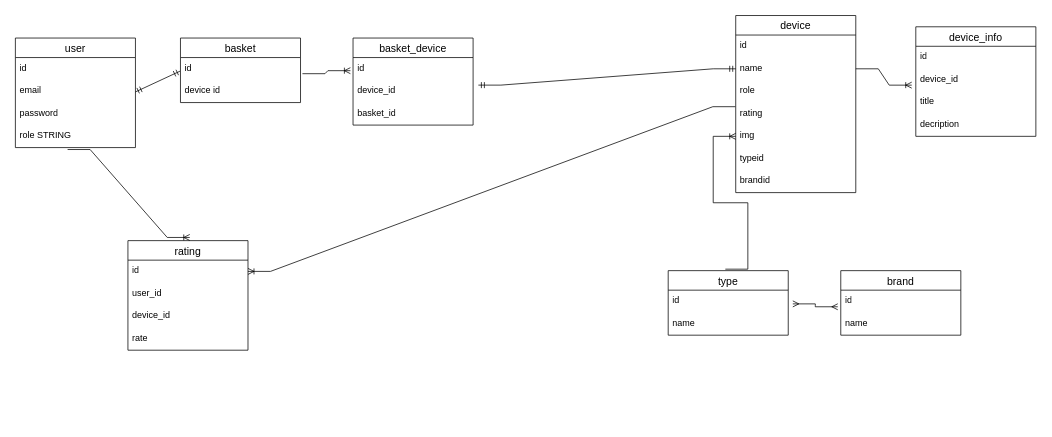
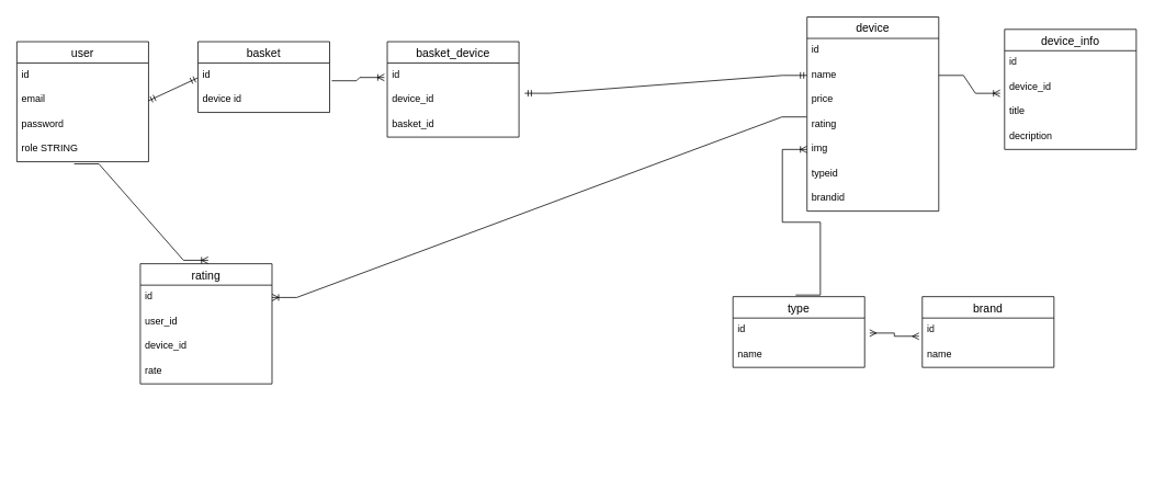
  <mxCell id="0" />
  <mxCell id="1" parent="0" />
  <mxCell id="2" value="user" style="swimlane;fontStyle=0;childLayout=stackLayout;horizontal=1;startSize=26;horizontalStack=0;resizeParent=1;resizeParentMax=0;resizeLast=0;collapsible=1;marginBottom=0;align=center;fontSize=14;" vertex="1" parent="1"><mxGeometry x="20" y="50" width="160" height="146" as="geometry" /></mxCell>
  <mxCell id="3" value="id&lt;span style=&quot;white-space: pre;&quot;&gt;&#09;&lt;/span&gt;" style="text;strokeColor=none;fillColor=none;spacingLeft=4;spacingRight=4;overflow=hidden;rotatable=0;points=[[0,0.5],[1,0.5]];portConstraint=eastwest;fontSize=12;whiteSpace=wrap;html=1;" vertex="1" parent="2"><mxGeometry y="26" width="160" height="30" as="geometry" /></mxCell>
  <mxCell id="4" value="email" style="text;strokeColor=none;fillColor=none;spacingLeft=4;spacingRight=4;overflow=hidden;rotatable=0;points=[[0,0.5],[1,0.5]];portConstraint=eastwest;fontSize=12;whiteSpace=wrap;html=1;" vertex="1" parent="2"><mxGeometry y="56" width="160" height="30" as="geometry" /></mxCell>
  <mxCell id="5" value="password" style="text;strokeColor=none;fillColor=none;spacingLeft=4;spacingRight=4;overflow=hidden;rotatable=0;points=[[0,0.5],[1,0.5]];portConstraint=eastwest;fontSize=12;whiteSpace=wrap;html=1;" vertex="1" parent="2"><mxGeometry y="86" width="160" height="30" as="geometry" /></mxCell>
  <mxCell id="6" value="role STRING" style="text;strokeColor=none;fillColor=none;spacingLeft=4;spacingRight=4;overflow=hidden;rotatable=0;points=[[0,0.5],[1,0.5]];portConstraint=eastwest;fontSize=12;whiteSpace=wrap;html=1;" vertex="1" parent="2"><mxGeometry y="116" width="160" height="30" as="geometry" /></mxCell>
  <mxCell id="7" value="basket" style="swimlane;fontStyle=0;childLayout=stackLayout;horizontal=1;startSize=26;horizontalStack=0;resizeParent=1;resizeParentMax=0;resizeLast=0;collapsible=1;marginBottom=0;align=center;fontSize=14;" vertex="1" parent="1"><mxGeometry x="240" y="50" width="160" height="86" as="geometry" /></mxCell>
  <mxCell id="8" value="id" style="text;strokeColor=none;fillColor=none;spacingLeft=4;spacingRight=4;overflow=hidden;rotatable=0;points=[[0,0.5],[1,0.5]];portConstraint=eastwest;fontSize=12;whiteSpace=wrap;html=1;" vertex="1" parent="7"><mxGeometry y="26" width="160" height="30" as="geometry" /></mxCell>
  <mxCell id="9" value="device id" style="text;strokeColor=none;fillColor=none;spacingLeft=4;spacingRight=4;overflow=hidden;rotatable=0;points=[[0,0.5],[1,0.5]];portConstraint=eastwest;fontSize=12;whiteSpace=wrap;html=1;" vertex="1" parent="7"><mxGeometry y="56" width="160" height="30" as="geometry" /></mxCell>
  <mxCell id="10" value="basket_device" style="swimlane;fontStyle=0;childLayout=stackLayout;horizontal=1;startSize=26;horizontalStack=0;resizeParent=1;resizeParentMax=0;resizeLast=0;collapsible=1;marginBottom=0;align=center;fontSize=14;" vertex="1" parent="1"><mxGeometry x="470" y="50" width="160" height="116" as="geometry" /></mxCell>
  <mxCell id="11" value="id&lt;span style=&quot;white-space: pre;&quot;&gt;&#09;&lt;/span&gt;" style="text;strokeColor=none;fillColor=none;spacingLeft=4;spacingRight=4;overflow=hidden;rotatable=0;points=[[0,0.5],[1,0.5]];portConstraint=eastwest;fontSize=12;whiteSpace=wrap;html=1;" vertex="1" parent="10"><mxGeometry y="26" width="160" height="30" as="geometry" /></mxCell>
  <mxCell id="12" value="device_id" style="text;strokeColor=none;fillColor=none;spacingLeft=4;spacingRight=4;overflow=hidden;rotatable=0;points=[[0,0.5],[1,0.5]];portConstraint=eastwest;fontSize=12;whiteSpace=wrap;html=1;" vertex="1" parent="10"><mxGeometry y="56" width="160" height="30" as="geometry" /></mxCell>
  <mxCell id="13" value="basket_id" style="text;strokeColor=none;fillColor=none;spacingLeft=4;spacingRight=4;overflow=hidden;rotatable=0;points=[[0,0.5],[1,0.5]];portConstraint=eastwest;fontSize=12;whiteSpace=wrap;html=1;" vertex="1" parent="10"><mxGeometry y="86" width="160" height="30" as="geometry" /></mxCell>
  <mxCell id="14" value="device" style="swimlane;fontStyle=0;childLayout=stackLayout;horizontal=1;startSize=26;horizontalStack=0;resizeParent=1;resizeParentMax=0;resizeLast=0;collapsible=1;marginBottom=0;align=center;fontSize=14;" vertex="1" parent="1"><mxGeometry x="980" y="20" width="160" height="236" as="geometry" /></mxCell>
  <mxCell id="15" value="id" style="text;strokeColor=none;fillColor=none;spacingLeft=4;spacingRight=4;overflow=hidden;rotatable=0;points=[[0,0.5],[1,0.5]];portConstraint=eastwest;fontSize=12;whiteSpace=wrap;html=1;" vertex="1" parent="14"><mxGeometry y="26" width="160" height="30" as="geometry" /></mxCell>
  <mxCell id="16" value="name" style="text;strokeColor=none;fillColor=none;spacingLeft=4;spacingRight=4;overflow=hidden;rotatable=0;points=[[0,0.5],[1,0.5]];portConstraint=eastwest;fontSize=12;whiteSpace=wrap;html=1;" vertex="1" parent="14"><mxGeometry y="56" width="160" height="30" as="geometry" /></mxCell>
- <mxCell id="17" value="role" style="text;strokeColor=none;fillColor=none;spacingLeft=4;spacingRight=4;overflow=hidden;rotatable=0;points=[[0,0.5],[1,0.5]];portConstraint=eastwest;fontSize=12;whiteSpace=wrap;html=1;" vertex="1" parent="14"><mxGeometry y="86" width="160" height="30" as="geometry" /></mxCell>
+ <mxCell id="17" value="price" style="text;strokeColor=none;fillColor=none;spacingLeft=4;spacingRight=4;overflow=hidden;rotatable=0;points=[[0,0.5],[1,0.5]];portConstraint=eastwest;fontSize=12;whiteSpace=wrap;html=1;" vertex="1" parent="14"><mxGeometry y="86" width="160" height="30" as="geometry" /></mxCell>
  <mxCell id="18" value="rating" style="text;strokeColor=none;fillColor=none;spacingLeft=4;spacingRight=4;overflow=hidden;rotatable=0;points=[[0,0.5],[1,0.5]];portConstraint=eastwest;fontSize=12;whiteSpace=wrap;html=1;" vertex="1" parent="14"><mxGeometry y="116" width="160" height="30" as="geometry" /></mxCell>
  <mxCell id="19" value="img" style="text;strokeColor=none;fillColor=none;spacingLeft=4;spacingRight=4;overflow=hidden;rotatable=0;points=[[0,0.5],[1,0.5]];portConstraint=eastwest;fontSize=12;whiteSpace=wrap;html=1;" vertex="1" parent="14"><mxGeometry y="146" width="160" height="30" as="geometry" /></mxCell>
  <mxCell id="20" value="typeid" style="text;strokeColor=none;fillColor=none;spacingLeft=4;spacingRight=4;overflow=hidden;rotatable=0;points=[[0,0.5],[1,0.5]];portConstraint=eastwest;fontSize=12;whiteSpace=wrap;html=1;" vertex="1" parent="14"><mxGeometry y="176" width="160" height="30" as="geometry" /></mxCell>
  <mxCell id="21" value="brandid" style="text;strokeColor=none;fillColor=none;spacingLeft=4;spacingRight=4;overflow=hidden;rotatable=0;points=[[0,0.5],[1,0.5]];portConstraint=eastwest;fontSize=12;whiteSpace=wrap;html=1;" vertex="1" parent="14"><mxGeometry y="206" width="160" height="30" as="geometry" /></mxCell>
  <mxCell id="22" value="device_info" style="swimlane;fontStyle=0;childLayout=stackLayout;horizontal=1;startSize=26;horizontalStack=0;resizeParent=1;resizeParentMax=0;resizeLast=0;collapsible=1;marginBottom=0;align=center;fontSize=14;" vertex="1" parent="1"><mxGeometry x="1220" y="35" width="160" height="146" as="geometry" /></mxCell>
  <mxCell id="23" value="id" style="text;strokeColor=none;fillColor=none;spacingLeft=4;spacingRight=4;overflow=hidden;rotatable=0;points=[[0,0.5],[1,0.5]];portConstraint=eastwest;fontSize=12;whiteSpace=wrap;html=1;" vertex="1" parent="22"><mxGeometry y="26" width="160" height="30" as="geometry" /></mxCell>
  <mxCell id="24" value="device_id" style="text;strokeColor=none;fillColor=none;spacingLeft=4;spacingRight=4;overflow=hidden;rotatable=0;points=[[0,0.5],[1,0.5]];portConstraint=eastwest;fontSize=12;whiteSpace=wrap;html=1;" vertex="1" parent="22"><mxGeometry y="56" width="160" height="30" as="geometry" /></mxCell>
  <mxCell id="25" value="title" style="text;strokeColor=none;fillColor=none;spacingLeft=4;spacingRight=4;overflow=hidden;rotatable=0;points=[[0,0.5],[1,0.5]];portConstraint=eastwest;fontSize=12;whiteSpace=wrap;html=1;" vertex="1" parent="22"><mxGeometry y="86" width="160" height="30" as="geometry" /></mxCell>
  <mxCell id="26" value="decription" style="text;strokeColor=none;fillColor=none;spacingLeft=4;spacingRight=4;overflow=hidden;rotatable=0;points=[[0,0.5],[1,0.5]];portConstraint=eastwest;fontSize=12;whiteSpace=wrap;html=1;" vertex="1" parent="22"><mxGeometry y="116" width="160" height="30" as="geometry" /></mxCell>
  <mxCell id="27" value="type" style="swimlane;fontStyle=0;childLayout=stackLayout;horizontal=1;startSize=26;horizontalStack=0;resizeParent=1;resizeParentMax=0;resizeLast=0;collapsible=1;marginBottom=0;align=center;fontSize=14;" vertex="1" parent="1"><mxGeometry x="890" y="360" width="160" height="86" as="geometry" /></mxCell>
  <mxCell id="28" value="id" style="text;strokeColor=none;fillColor=none;spacingLeft=4;spacingRight=4;overflow=hidden;rotatable=0;points=[[0,0.5],[1,0.5]];portConstraint=eastwest;fontSize=12;whiteSpace=wrap;html=1;" vertex="1" parent="27"><mxGeometry y="26" width="160" height="30" as="geometry" /></mxCell>
  <mxCell id="29" value="name" style="text;strokeColor=none;fillColor=none;spacingLeft=4;spacingRight=4;overflow=hidden;rotatable=0;points=[[0,0.5],[1,0.5]];portConstraint=eastwest;fontSize=12;whiteSpace=wrap;html=1;" vertex="1" parent="27"><mxGeometry y="56" width="160" height="30" as="geometry" /></mxCell>
  <mxCell id="30" value="brand" style="swimlane;fontStyle=0;childLayout=stackLayout;horizontal=1;startSize=26;horizontalStack=0;resizeParent=1;resizeParentMax=0;resizeLast=0;collapsible=1;marginBottom=0;align=center;fontSize=14;" vertex="1" parent="1"><mxGeometry x="1120" y="360" width="160" height="86" as="geometry" /></mxCell>
  <mxCell id="31" value="id" style="text;strokeColor=none;fillColor=none;spacingLeft=4;spacingRight=4;overflow=hidden;rotatable=0;points=[[0,0.5],[1,0.5]];portConstraint=eastwest;fontSize=12;whiteSpace=wrap;html=1;" vertex="1" parent="30"><mxGeometry y="26" width="160" height="30" as="geometry" /></mxCell>
  <mxCell id="32" value="name" style="text;strokeColor=none;fillColor=none;spacingLeft=4;spacingRight=4;overflow=hidden;rotatable=0;points=[[0,0.5],[1,0.5]];portConstraint=eastwest;fontSize=12;whiteSpace=wrap;html=1;" vertex="1" parent="30"><mxGeometry y="56" width="160" height="30" as="geometry" /></mxCell>
  <mxCell id="33" value="rating" style="swimlane;fontStyle=0;childLayout=stackLayout;horizontal=1;startSize=26;horizontalStack=0;resizeParent=1;resizeParentMax=0;resizeLast=0;collapsible=1;marginBottom=0;align=center;fontSize=14;" vertex="1" parent="1"><mxGeometry x="170" y="320" width="160" height="146" as="geometry" /></mxCell>
  <mxCell id="34" value="id" style="text;strokeColor=none;fillColor=none;spacingLeft=4;spacingRight=4;overflow=hidden;rotatable=0;points=[[0,0.5],[1,0.5]];portConstraint=eastwest;fontSize=12;whiteSpace=wrap;html=1;" vertex="1" parent="33"><mxGeometry y="26" width="160" height="30" as="geometry" /></mxCell>
  <mxCell id="35" value="user_id" style="text;strokeColor=none;fillColor=none;spacingLeft=4;spacingRight=4;overflow=hidden;rotatable=0;points=[[0,0.5],[1,0.5]];portConstraint=eastwest;fontSize=12;whiteSpace=wrap;html=1;" vertex="1" parent="33"><mxGeometry y="56" width="160" height="30" as="geometry" /></mxCell>
  <mxCell id="36" value="device_id" style="text;strokeColor=none;fillColor=none;spacingLeft=4;spacingRight=4;overflow=hidden;rotatable=0;points=[[0,0.5],[1,0.5]];portConstraint=eastwest;fontSize=12;whiteSpace=wrap;html=1;" vertex="1" parent="33"><mxGeometry y="86" width="160" height="30" as="geometry" /></mxCell>
  <mxCell id="37" value="rate" style="text;strokeColor=none;fillColor=none;spacingLeft=4;spacingRight=4;overflow=hidden;rotatable=0;points=[[0,0.5],[1,0.5]];portConstraint=eastwest;fontSize=12;whiteSpace=wrap;html=1;" vertex="1" parent="33"><mxGeometry y="116" width="160" height="30" as="geometry" /></mxCell>
  <mxCell id="38" value="" style="fontSize=12;html=1;endArrow=ERmandOne;startArrow=ERmandOne;rounded=0;exitX=1.004;exitY=0.387;exitDx=0;exitDy=0;exitPerimeter=0;" edge="1" parent="1"><mxGeometry width="100" height="100" relative="1" as="geometry"><mxPoint x="180" y="121.8" as="sourcePoint" /><mxPoint x="239.36" y="94.19" as="targetPoint" /></mxGeometry></mxCell>
  <mxCell id="39" value="" style="edgeStyle=entityRelationEdgeStyle;fontSize=12;html=1;endArrow=ERoneToMany;rounded=0;exitX=0.476;exitY=-0.023;exitDx=0;exitDy=0;exitPerimeter=0;entryX=0;entryY=0.5;entryDx=0;entryDy=0;" edge="1" parent="1" source="27" target="19"><mxGeometry width="100" height="100" relative="1" as="geometry"><mxPoint x="950" y="350" as="sourcePoint" /><mxPoint x="1050" y="250" as="targetPoint" /></mxGeometry></mxCell>
  <mxCell id="40" value="" style="edgeStyle=entityRelationEdgeStyle;fontSize=12;html=1;endArrow=ERmany;startArrow=ERmany;rounded=0;exitX=1.038;exitY=0.61;exitDx=0;exitDy=0;exitPerimeter=0;entryX=-0.025;entryY=0.738;entryDx=0;entryDy=0;entryPerimeter=0;" edge="1" parent="1" source="28" target="31"><mxGeometry width="100" height="100" relative="1" as="geometry"><mxPoint x="1020" y="500" as="sourcePoint" /><mxPoint x="1100" y="470" as="targetPoint" /><Array as="points"><mxPoint x="1360" y="560" /></Array></mxGeometry></mxCell>
  <mxCell id="41" value="" style="edgeStyle=entityRelationEdgeStyle;fontSize=12;html=1;endArrow=ERoneToMany;rounded=0;exitX=1;exitY=0.5;exitDx=0;exitDy=0;entryX=-0.034;entryY=0.726;entryDx=0;entryDy=0;entryPerimeter=0;" edge="1" parent="1" source="16" target="24"><mxGeometry width="100" height="100" relative="1" as="geometry"><mxPoint x="1141.84" y="86.62" as="sourcePoint" /><mxPoint x="1200" y="130" as="targetPoint" /></mxGeometry></mxCell>
  <mxCell id="42" value="" style="edgeStyle=entityRelationEdgeStyle;fontSize=12;html=1;endArrow=ERoneToMany;rounded=0;exitX=1.016;exitY=0.717;exitDx=0;exitDy=0;exitPerimeter=0;entryX=-0.022;entryY=0.583;entryDx=0;entryDy=0;entryPerimeter=0;" edge="1" parent="1" source="8" target="11"><mxGeometry width="100" height="100" relative="1" as="geometry"><mxPoint x="350" y="220" as="sourcePoint" /><mxPoint x="450" y="120" as="targetPoint" /></mxGeometry></mxCell>
  <mxCell id="43" value="" style="edgeStyle=entityRelationEdgeStyle;fontSize=12;html=1;endArrow=ERmandOne;startArrow=ERmandOne;rounded=0;exitX=1.044;exitY=0.225;exitDx=0;exitDy=0;exitPerimeter=0;entryX=0;entryY=0.5;entryDx=0;entryDy=0;" edge="1" parent="1" source="12" target="16"><mxGeometry width="100" height="100" relative="1" as="geometry"><mxPoint x="710" y="200" as="sourcePoint" /><mxPoint x="950" y="100" as="targetPoint" /></mxGeometry></mxCell>
  <mxCell id="44" value="" style="edgeStyle=entityRelationEdgeStyle;fontSize=12;html=1;endArrow=ERoneToMany;rounded=0;entryX=0.515;entryY=-0.029;entryDx=0;entryDy=0;entryPerimeter=0;exitX=0.435;exitY=1.086;exitDx=0;exitDy=0;exitPerimeter=0;" edge="1" parent="1" source="6" target="33"><mxGeometry width="100" height="100" relative="1" as="geometry"><mxPoint x="90" y="230" as="sourcePoint" /><mxPoint x="190" y="96" as="targetPoint" /></mxGeometry></mxCell>
  <mxCell id="45" value="" style="edgeStyle=entityRelationEdgeStyle;fontSize=12;html=1;endArrow=ERoneToMany;rounded=0;exitX=-0.003;exitY=0.183;exitDx=0;exitDy=0;exitPerimeter=0;" edge="1" parent="1" source="18" target="34"><mxGeometry width="100" height="100" relative="1" as="geometry"><mxPoint x="760" y="240" as="sourcePoint" /><mxPoint x="400" y="400" as="targetPoint" /><Array as="points"><mxPoint x="750" y="490" /></Array></mxGeometry></mxCell>
